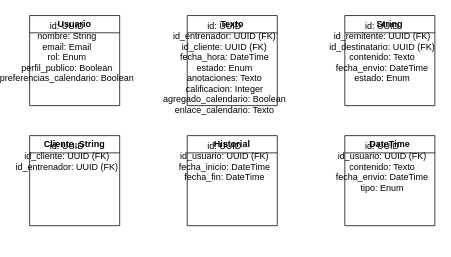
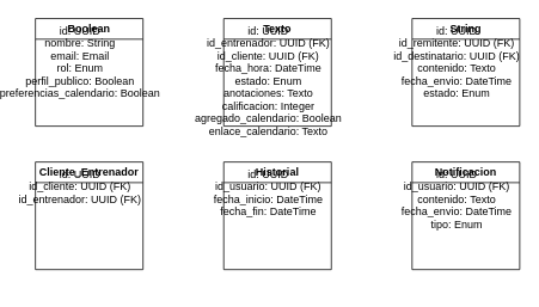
  <mxCell id="0" />
  <mxCell id="1" parent="0" />
- <mxCell id="2" value="Usuario" style="swimlane;whiteSpace=wrap;html=1;" vertex="1" connectable="0" parent="1"><mxGeometry x="20" y="20" width="120" height="120" as="geometry" /></mxCell>
+ <mxCell id="2" value="Boolean" style="swimlane;whiteSpace=wrap;html=1;" vertex="1" connectable="0" parent="1"><mxGeometry x="20" y="20" width="120" height="120" as="geometry" /></mxCell>
  <mxCell id="3" value="id: UUID&#10;nombre: String&#10;email: Email&#10;rol: Enum&#10;perfil_publico: Boolean&#10;preferencias_calendario: Boolean" style="group" vertex="1" connectable="0" parent="2"><mxGeometry width="100" height="120" as="geometry" /></mxCell>
- <mxCell id="4" value="Cliente_String" style="swimlane;whiteSpace=wrap;html=1;" vertex="1" connectable="0" parent="1"><mxGeometry x="20" y="180" width="120" height="120" as="geometry" /></mxCell>
+ <mxCell id="4" value="Cliente_Entrenador" style="swimlane;whiteSpace=wrap;html=1;" vertex="1" connectable="0" parent="1"><mxGeometry x="20" y="180" width="120" height="120" as="geometry" /></mxCell>
  <mxCell id="5" value="id: UUID&#10;id_cliente: UUID (FK)&#10;id_entrenador: UUID (FK)" style="group" vertex="1" connectable="0" parent="4"><mxGeometry width="100" height="120" as="geometry" /></mxCell>
  <mxCell id="6" value="Texto" style="swimlane;whiteSpace=wrap;html=1;" vertex="1" connectable="0" parent="1"><mxGeometry x="230" y="20" width="120" height="120" as="geometry" /></mxCell>
  <mxCell id="7" value="id: UUID&#10;id_entrenador: UUID (FK)&#10;id_cliente: UUID (FK)&#10;fecha_hora: DateTime&#10;estado: Enum&#10;anotaciones: Texto&#10;calificacion: Integer&#10;agregado_calendario: Boolean&#10;enlace_calendario: Texto" style="group" vertex="1" connectable="0" parent="6"><mxGeometry width="100" height="140" as="geometry" /></mxCell>
  <mxCell id="8" value="Historial" style="swimlane;whiteSpace=wrap;html=1;" vertex="1" connectable="0" parent="1"><mxGeometry x="230" y="180" width="120" height="120" as="geometry" /></mxCell>
  <mxCell id="9" value="id: UUID&#10;id_usuario: UUID (FK)&#10;fecha_inicio: DateTime&#10;fecha_fin: DateTime" style="group" vertex="1" connectable="0" parent="8"><mxGeometry width="100" height="120" as="geometry" /></mxCell>
  <mxCell id="10" value="String" style="swimlane;whiteSpace=wrap;html=1;" vertex="1" connectable="0" parent="1"><mxGeometry x="440" y="20" width="120" height="120" as="geometry" /></mxCell>
  <mxCell id="11" value="id: UUID&#10;id_remitente: UUID (FK)&#10;id_destinatario: UUID (FK)&#10;contenido: Texto&#10;fecha_envio: DateTime&#10;estado: Enum" style="group" vertex="1" connectable="0" parent="10"><mxGeometry width="100" height="140" as="geometry" /></mxCell>
- <mxCell id="12" value="DateTime" style="swimlane;whiteSpace=wrap;html=1;" vertex="1" connectable="0" parent="1"><mxGeometry x="440" y="180" width="120" height="120" as="geometry" /></mxCell>
+ <mxCell id="12" value="Notificacion" style="swimlane;whiteSpace=wrap;html=1;" vertex="1" connectable="0" parent="1"><mxGeometry x="440" y="180" width="120" height="120" as="geometry" /></mxCell>
  <mxCell id="13" value="id: UUID&#10;id_usuario: UUID (FK)&#10;contenido: Texto&#10;fecha_envio: DateTime&#10;tipo: Enum" style="group" vertex="1" connectable="0" parent="12"><mxGeometry width="100" height="140" as="geometry" /></mxCell>
